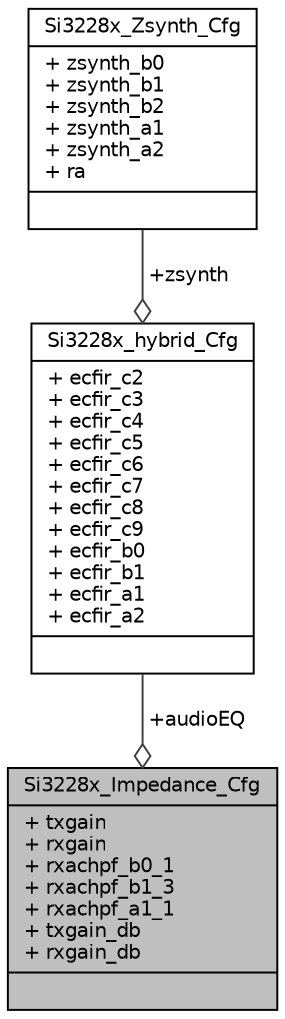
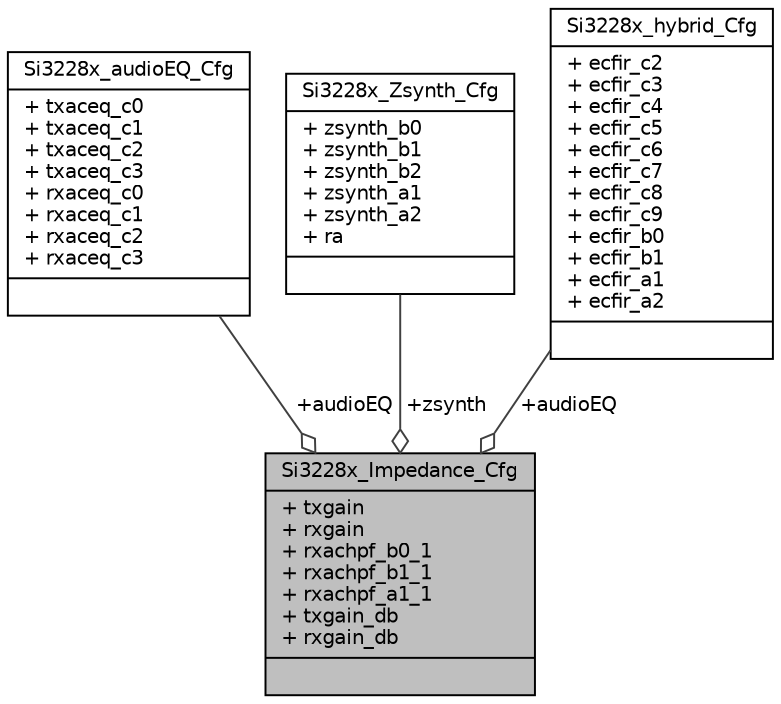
  digraph {
    node [color=black fillcolor=white fontname=Helvetica fontsize=10 shape=record style=filled]
    edge [arrowhead=odiamond color=grey25 fontname=Helvetica fontsize=10 labelfontname=Helvetica labelfontsize=10 style=solid]
-   n1 [fillcolor=grey75 fontcolor=black height=0.2 label="{Si3228x_Impedance_Cfg\n|+ txgain\l+ rxgain\l+ rxachpf_b0_1\l+ rxachpf_b1_3\l+ rxachpf_a1_1\l+ txgain_db\l+ rxgain_db\l|}" width=0.4]
+   n1 [fillcolor=grey75 fontcolor=black height=0.2 label="{Si3228x_Impedance_Cfg\n|+ txgain\l+ rxgain\l+ rxachpf_b0_1\l+ rxachpf_b1_1\l+ rxachpf_a1_1\l+ txgain_db\l+ rxgain_db\l|}" width=0.4]
+   n2 [height=0.2 label="{Si3228x_audioEQ_Cfg\n|+ txaceq_c0\l+ txaceq_c1\l+ txaceq_c2\l+ txaceq_c3\l+ rxaceq_c0\l+ rxaceq_c1\l+ rxaceq_c2\l+ rxaceq_c3\l|}" width=0.4]
    n3 [height=0.2 label="{Si3228x_Zsynth_Cfg\n|+ zsynth_b0\l+ zsynth_b1\l+ zsynth_b2\l+ zsynth_a1\l+ zsynth_a2\l+ ra\l|}" width=0.4]
    n4 [height=0.2 label="{Si3228x_hybrid_Cfg\n|+ ecfir_c2\l+ ecfir_c3\l+ ecfir_c4\l+ ecfir_c5\l+ ecfir_c6\l+ ecfir_c7\l+ ecfir_c8\l+ ecfir_c9\l+ ecfir_b0\l+ ecfir_b1\l+ ecfir_a1\l+ ecfir_a2\l|}" width=0.4]
-   n3 -> n4 [label=" +zsynth"]
+   n2 -> n1 [label=" +audioEQ"]
+   n3 -> n1 [label=" +zsynth"]
    n4 -> n1 [label=" +audioEQ"]
  }
